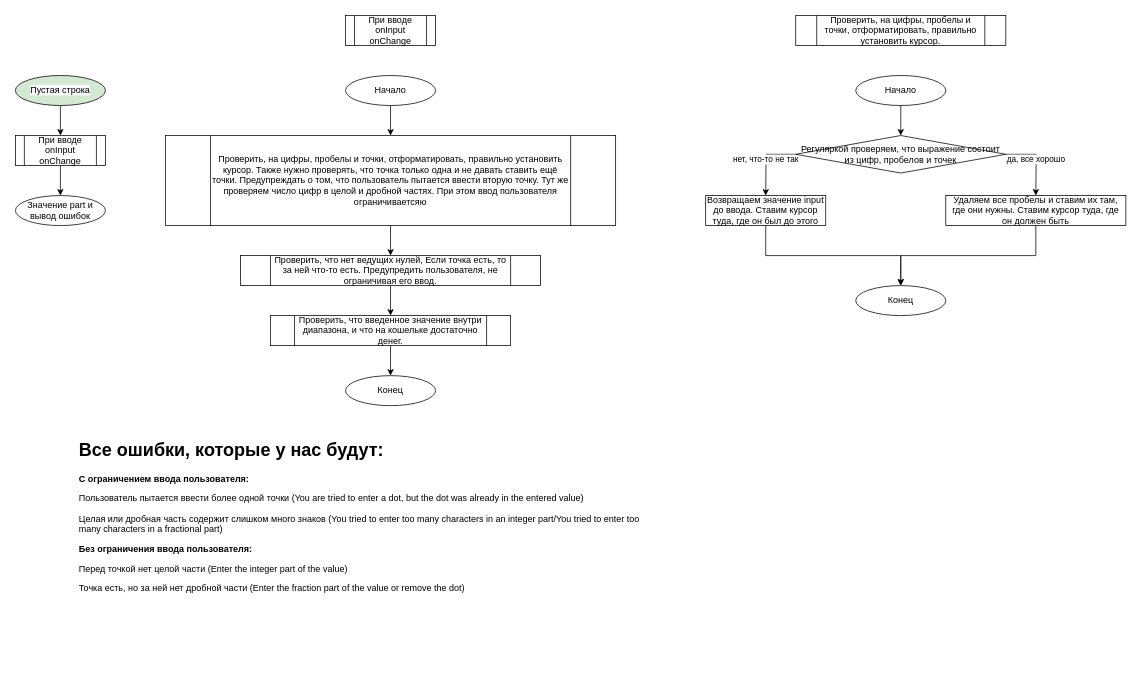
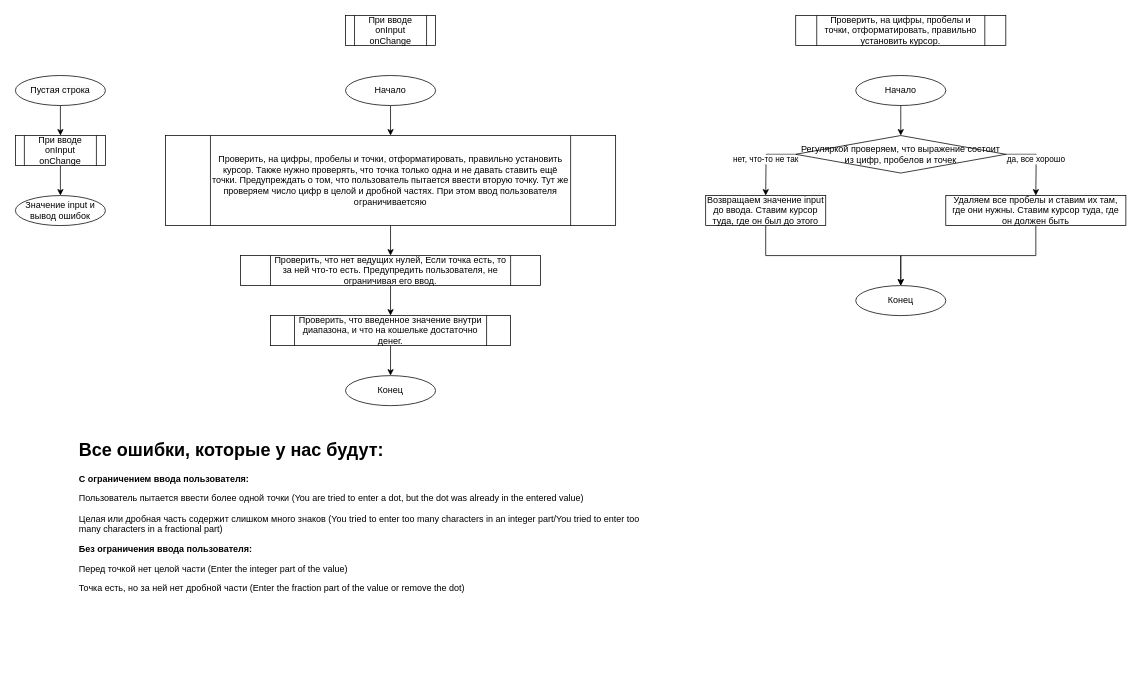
  <mxCell id="0" />
  <mxCell id="1" parent="0" />
  <mxCell id="2" style="edgeStyle=orthogonalEdgeStyle;rounded=0;orthogonalLoop=1;jettySize=auto;html=1;entryX=0.5;entryY=0;entryDx=0;entryDy=0;" parent="1" source="3" target="5" edge="1"><mxGeometry relative="1" as="geometry" /></mxCell>
- <mxCell id="3" value="&lt;span style=&quot;color: rgb(0, 0, 0); font-family: Helvetica; font-size: 12px; font-style: normal; font-variant-ligatures: normal; font-variant-caps: normal; font-weight: 400; letter-spacing: normal; orphans: 2; text-align: center; text-indent: 0px; text-transform: none; widows: 2; word-spacing: 0px; -webkit-text-stroke-width: 0px; background-color: rgb(251, 251, 251); text-decoration-thickness: initial; text-decoration-style: initial; text-decoration-color: initial; float: none; display: inline !important;&quot;&gt;Пустая строка&lt;/span&gt;" style="ellipse;html=1;verticalAlign=middle;whiteSpace=wrap;fillColor=#d5e8d4;" parent="1" vertex="1"><mxGeometry x="20" y="100" width="120" height="40" as="geometry" /></mxCell>
+ <mxCell id="3" value="&lt;span style=&quot;color: rgb(0, 0, 0); font-family: Helvetica; font-size: 12px; font-style: normal; font-variant-ligatures: normal; font-variant-caps: normal; font-weight: 400; letter-spacing: normal; orphans: 2; text-align: center; text-indent: 0px; text-transform: none; widows: 2; word-spacing: 0px; -webkit-text-stroke-width: 0px; background-color: rgb(251, 251, 251); text-decoration-thickness: initial; text-decoration-style: initial; text-decoration-color: initial; float: none; display: inline !important;&quot;&gt;Пустая строка&lt;/span&gt;" style="ellipse;html=1;verticalAlign=middle;whiteSpace=wrap;" parent="1" vertex="1"><mxGeometry x="20" y="100" width="120" height="40" as="geometry" /></mxCell>
  <mxCell id="4" style="edgeStyle=orthogonalEdgeStyle;rounded=0;orthogonalLoop=1;jettySize=auto;html=1;entryX=0.5;entryY=0;entryDx=0;entryDy=0;" parent="1" source="5" target="6" edge="1"><mxGeometry relative="1" as="geometry" /></mxCell>
  <mxCell id="5" value="При вводе onInput onChange" style="shape=process;whiteSpace=wrap;html=1;backgroundOutline=1;" parent="1" vertex="1"><mxGeometry x="20" y="180" width="120" height="40" as="geometry" /></mxCell>
- <mxCell id="6" value="Значение part и вывод ошибок" style="ellipse;html=1;verticalAlign=middle;whiteSpace=wrap;" parent="1" vertex="1"><mxGeometry x="20" y="260" width="120" height="40" as="geometry" /></mxCell>
+ <mxCell id="6" value="Значение input и вывод ошибок" style="ellipse;html=1;verticalAlign=middle;whiteSpace=wrap;" parent="1" vertex="1"><mxGeometry x="20" y="260" width="120" height="40" as="geometry" /></mxCell>
  <mxCell id="7" value="При вводе onInput onChange" style="shape=process;whiteSpace=wrap;html=1;backgroundOutline=1;" parent="1" vertex="1"><mxGeometry x="460" y="20" width="120" height="40" as="geometry" /></mxCell>
  <mxCell id="8" value="да, все хорошо" style="edgeStyle=orthogonalEdgeStyle;rounded=0;orthogonalLoop=1;jettySize=auto;html=1;" parent="1" source="10" edge="1"><mxGeometry relative="1" as="geometry"><mxPoint x="1380" y="260" as="targetPoint" /></mxGeometry></mxCell>
  <mxCell id="9" value="нет, что-то не так" style="edgeStyle=orthogonalEdgeStyle;rounded=0;orthogonalLoop=1;jettySize=auto;html=1;" parent="1" source="10" edge="1"><mxGeometry relative="1" as="geometry"><mxPoint x="1020" y="260" as="targetPoint" /></mxGeometry></mxCell>
  <mxCell id="10" value="Регуляркой проверяем, что выражение состоит из цифр, пробелов и точек" style="rhombus;whiteSpace=wrap;html=1;" parent="1" vertex="1"><mxGeometry x="1060" y="180" width="280" height="50" as="geometry" /></mxCell>
  <mxCell id="11" style="edgeStyle=orthogonalEdgeStyle;rounded=0;orthogonalLoop=1;jettySize=auto;html=1;entryX=0.5;entryY=0;entryDx=0;entryDy=0;exitX=0.5;exitY=1;exitDx=0;exitDy=0;" parent="1" source="12" target="15" edge="1"><mxGeometry relative="1" as="geometry" /></mxCell>
  <mxCell id="12" value="Возвращаем значение input до ввода. Ставим курсор туда, где он был до этого" style="rounded=0;whiteSpace=wrap;html=1;" parent="1" vertex="1"><mxGeometry x="940" y="260" width="160" height="40" as="geometry" /></mxCell>
  <mxCell id="13" style="edgeStyle=orthogonalEdgeStyle;rounded=0;orthogonalLoop=1;jettySize=auto;html=1;entryX=0.5;entryY=0;entryDx=0;entryDy=0;" parent="1" source="14" target="10" edge="1"><mxGeometry relative="1" as="geometry" /></mxCell>
  <mxCell id="14" value="Начало" style="ellipse;whiteSpace=wrap;html=1;" parent="1" vertex="1"><mxGeometry x="1140" y="100" width="120" height="40" as="geometry" /></mxCell>
  <mxCell id="15" value="Конец" style="ellipse;whiteSpace=wrap;html=1;" parent="1" vertex="1"><mxGeometry x="1140" y="380" width="120" height="40" as="geometry" /></mxCell>
  <mxCell id="16" style="edgeStyle=orthogonalEdgeStyle;rounded=0;orthogonalLoop=1;jettySize=auto;html=1;entryX=0.5;entryY=0;entryDx=0;entryDy=0;" parent="1" source="17" target="15" edge="1"><mxGeometry relative="1" as="geometry" /></mxCell>
  <mxCell id="17" value="Удаляем все пробелы и ставим их там, где они нужны. Ставим курсор туда, где он должен быть" style="rounded=0;whiteSpace=wrap;html=1;" parent="1" vertex="1"><mxGeometry x="1260" y="260" width="240" height="40" as="geometry" /></mxCell>
  <mxCell id="18" style="edgeStyle=orthogonalEdgeStyle;rounded=0;orthogonalLoop=1;jettySize=auto;html=1;entryX=0.5;entryY=0;entryDx=0;entryDy=0;" parent="1" source="19" target="22" edge="1"><mxGeometry relative="1" as="geometry" /></mxCell>
  <mxCell id="19" value="Начало" style="ellipse;whiteSpace=wrap;html=1;" parent="1" vertex="1"><mxGeometry x="460" y="100" width="120" height="40" as="geometry" /></mxCell>
  <mxCell id="20" value="Конец" style="ellipse;whiteSpace=wrap;html=1;" parent="1" vertex="1"><mxGeometry x="460" y="500" width="120" height="40" as="geometry" /></mxCell>
  <mxCell id="21" style="edgeStyle=orthogonalEdgeStyle;rounded=0;orthogonalLoop=1;jettySize=auto;html=1;entryX=0.5;entryY=0;entryDx=0;entryDy=0;" parent="1" source="22" target="24" edge="1"><mxGeometry relative="1" as="geometry" /></mxCell>
  <mxCell id="22" value="Проверить, на цифры, пробелы и точки, отформатировать, правильно установить курсор. Также нужно проверять, что точка только одна и не давать ставить ещё точки. Предупреждать о том, что пользователь пытается ввести вторую точку. Тут же проверяем число цифр в целой и дробной частях. При этом ввод пользователя ограничиваетсяю" style="shape=process;whiteSpace=wrap;html=1;backgroundOutline=1;" parent="1" vertex="1"><mxGeometry x="220" y="180" width="600" height="120" as="geometry" /></mxCell>
  <mxCell id="23" style="edgeStyle=orthogonalEdgeStyle;rounded=0;orthogonalLoop=1;jettySize=auto;html=1;entryX=0.5;entryY=0;entryDx=0;entryDy=0;" parent="1" source="24" target="26" edge="1"><mxGeometry relative="1" as="geometry" /></mxCell>
  <mxCell id="24" value="Проверить, что нет ведущих нулей, Если точка есть, то за ней что-то есть. Предупредить пользователя, не ограничивая его ввод." style="shape=process;whiteSpace=wrap;html=1;backgroundOutline=1;" parent="1" vertex="1"><mxGeometry x="320" y="340" width="400" height="40" as="geometry" /></mxCell>
  <mxCell id="25" style="edgeStyle=orthogonalEdgeStyle;rounded=0;orthogonalLoop=1;jettySize=auto;html=1;entryX=0.5;entryY=0;entryDx=0;entryDy=0;" parent="1" source="26" target="20" edge="1"><mxGeometry relative="1" as="geometry" /></mxCell>
  <mxCell id="26" value="Проверить, что введенное значение внутри диапазона, и что на кошельке достаточно денег." style="shape=process;whiteSpace=wrap;html=1;backgroundOutline=1;" parent="1" vertex="1"><mxGeometry x="360" y="420" width="320" height="40" as="geometry" /></mxCell>
  <mxCell id="27" value="Проверить, на цифры, пробелы и точки, отформатировать, правильно установить курсор." style="shape=process;whiteSpace=wrap;html=1;backgroundOutline=1;" parent="1" vertex="1"><mxGeometry x="1060" y="20" width="280" height="40" as="geometry" /></mxCell>
  <mxCell id="28" value="&lt;h1&gt;Все ошибки, которые у нас будут:&lt;/h1&gt;&lt;p&gt;&lt;b&gt;С ограничением ввода пользователя:&lt;/b&gt;&lt;/p&gt;&lt;p&gt;Пользователь пытается ввести более одной точки (You are tried to enter a dot, but the dot was already in the entered value)&lt;/p&gt;&lt;p&gt;Целая или дробная часть содержит слишком много знаков (You tried to enter too many characters in an integer part/You tried to enter too many characters in a fractional part)&lt;br&gt;&lt;/p&gt;&lt;p&gt;&lt;b&gt;Без ограничения ввода пользователя:&lt;/b&gt;&lt;/p&gt;&lt;p&gt;Перед точкой нет целой части (Enter the integer part of the value)&lt;/p&gt;&lt;p&gt;Точка есть, но за ней нет дробной части (Enter the fraction&amp;nbsp;part of the value or remove the dot)&lt;/p&gt;&lt;p&gt;&lt;br&gt;&lt;/p&gt;" style="text;html=1;strokeColor=none;fillColor=none;spacing=5;spacingTop=-20;whiteSpace=wrap;overflow=hidden;rounded=0;" parent="1" vertex="1"><mxGeometry x="100" y="580" width="760" height="320" as="geometry" /></mxCell>
